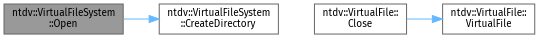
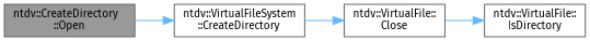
  digraph {
    fontname="Fira Sans"
    rankdir=LR
    node [color=grey40 fillcolor=white fontname="Fira Sans" fontsize=10 shape=box style=filled]
    edge [color=steelblue1 fontname="Fira Sans" fontsize=10 labelfontname=Helvetica labelfontsize=10 style=solid]
-   n1 [color=gray40 fillcolor=grey60 fontcolor=black height=0.2 label="ntdv::VirtualFileSystem\l::Open" width=0.4]
+   n1 [color=gray40 fillcolor=grey60 fontcolor=black height=0.2 label="ntdv::CreateDirectory\l::Open" width=0.4]
    n2 [height=0.2 label="ntdv::VirtualFileSystem\l::CreateDirectory" width=0.4]
    n3 [height=0.2 label="ntdv::VirtualFile::\lClose" width=0.4]
-   n4 [height=0.2 label="ntdv::VirtualFile::\lVirtualFile" width=0.4]
+   n4 [height=0.2 label="ntdv::VirtualFile::\lIsDirectory" width=0.4]
    n1 -> n2
+   n2 -> n3
    n3 -> n4
  }
